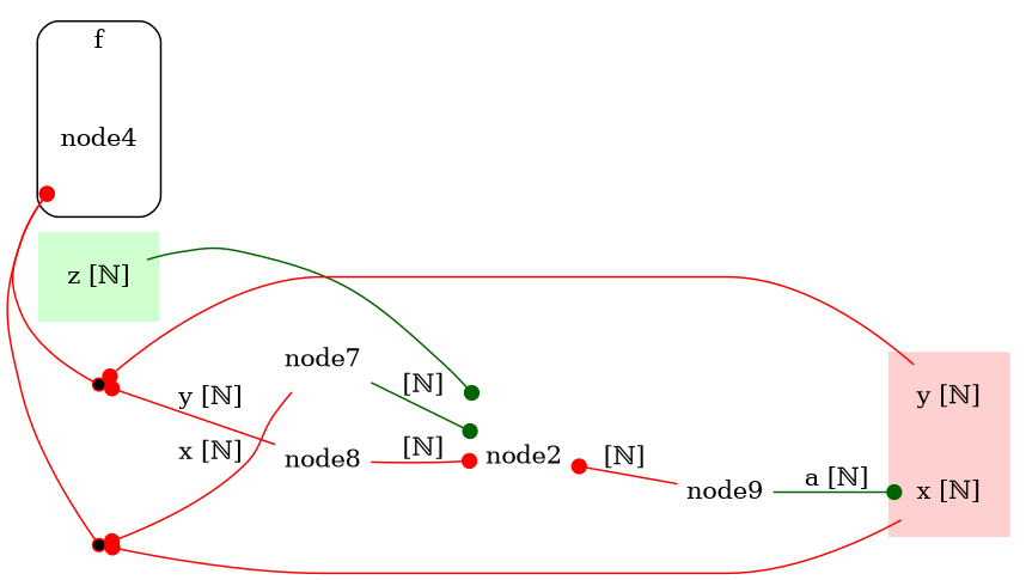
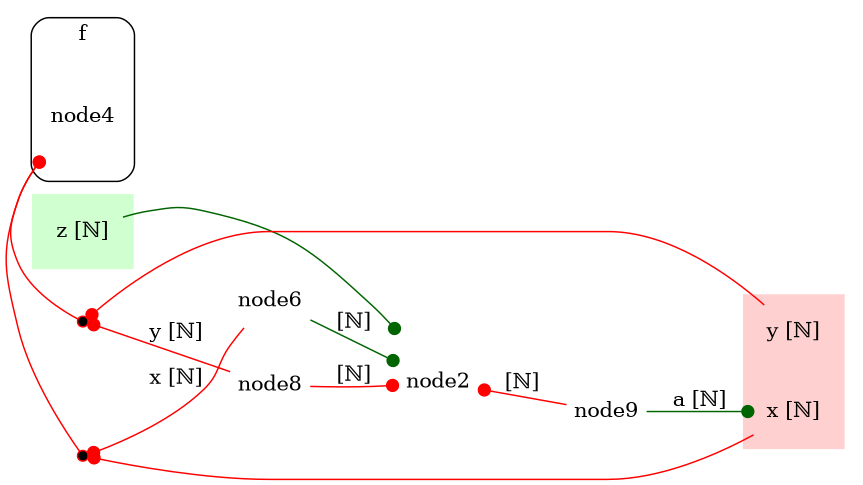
  digraph {
    rankdir=LR
    node [shape=none]
    edge [arrowhead=none arrowtail=dot color=red dir=both]
    n1 [label="z [ℕ]"]
    node4 [fixedsize=true height=1.0]
    n3 [label="x [ℕ]"]
    n4 [label="y [ℕ]"]
    node2 [color=red fixedsize=true height=1.0]
-   node7 [fixedsize=true shape=plaintext]
+   node7 [fixedsize=true shape=plaintext label=node6]
    node5 [color=red fillcolor=black shape=point style=filled width=0.1]
    node6 [color=red fillcolor=black shape=point style=filled width=0.1]
    node9 [fixedsize=true shape=plaintext]
    node8 [fixedsize=true shape=plaintext]
    subgraph cluster_1 {
      bgcolor="#d0FFd0"
      color=white
      shape=plaintext
      n1
    }
    subgraph cluster_2 {
      label=f
      shape=box
      style=rounded
      node4
    }
    subgraph cluster_3 {
      bgcolor="#FFd0d0"
      color=white
      shape=plaintext
      n3
      n4
    }
    n1 -> node2 [arrowhead=dot arrowtail=none color=darkgreen]
    n1 -> node7 [style=invis arrowhead="" arrowtail="" color="" dir=""]
    node4 -> node5 [constraint=false weight=0]
    node4 -> node6 [constraint=false weight=0]
    node2 -> n4 [style=invis arrowhead="" arrowtail="" color="" dir=""]
    node2 -> node9 [label="[ℕ]"]
    node7 -> n4 [style=invis arrowhead="" arrowtail="" color="" dir=""]
    node7 -> node2 [arrowhead=dot arrowtail=none color=darkgreen label="[ℕ]"]
    node5 -> n4
    node5 -> node8 [label="y [ℕ]"]
    node6 -> n3
    node6 -> node7 [label="x [ℕ]"]
    node9 -> n3 [arrowhead=dot arrowtail=none color=darkgreen label="a [ℕ]"]
    node8 -> node2 [arrowhead=dot arrowtail=none label="[ℕ]"]
  }
